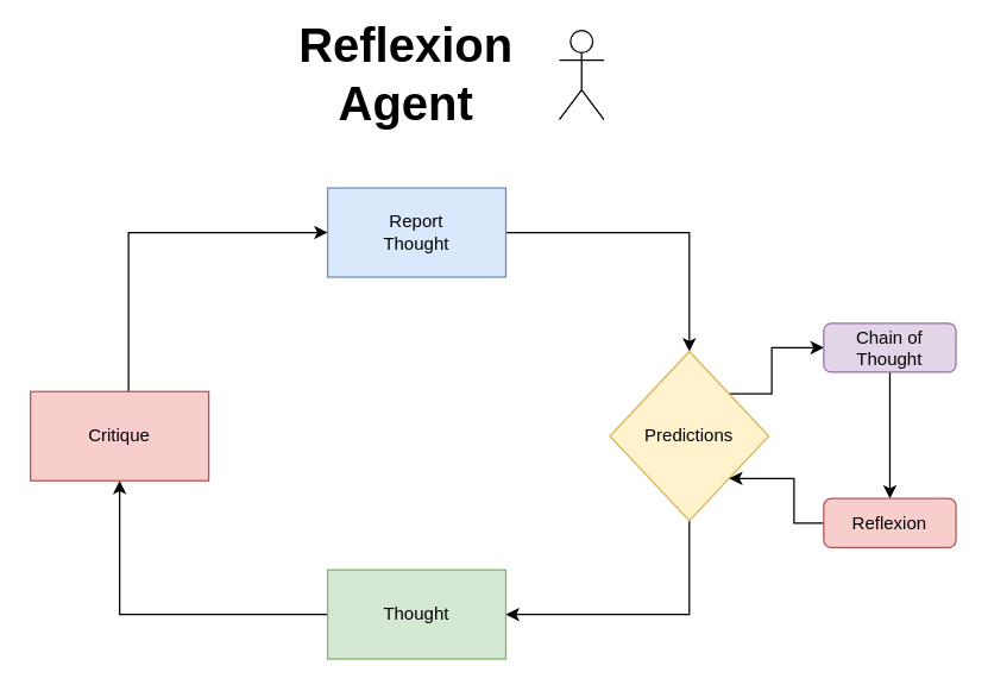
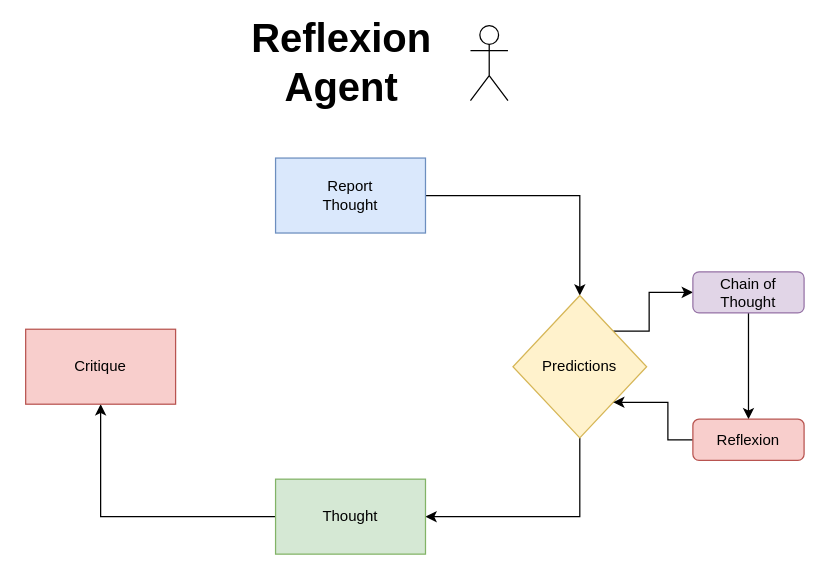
  <mxCell id="0" />
  <mxCell id="1" parent="0" />
  <mxCell id="2" style="edgeStyle=orthogonalEdgeStyle;rounded=0;orthogonalLoop=1;jettySize=auto;html=1;" edge="1" parent="1" source="3" target="6"><mxGeometry relative="1" as="geometry" /></mxCell>
  <mxCell id="3" value="Report &lt;br&gt;Thought" style="rounded=0;whiteSpace=wrap;html=1;fillColor=#dae8fc;strokeColor=#6c8ebf;" vertex="1" parent="1"><mxGeometry x="220" y="126" width="120" height="60" as="geometry" /></mxCell>
  <mxCell id="4" style="edgeStyle=orthogonalEdgeStyle;rounded=0;orthogonalLoop=1;jettySize=auto;html=1;entryX=1;entryY=0.5;entryDx=0;entryDy=0;" edge="1" parent="1" source="6" target="8"><mxGeometry relative="1" as="geometry"><Array as="points"><mxPoint x="464" y="413" /></Array></mxGeometry></mxCell>
  <mxCell id="5" style="edgeStyle=orthogonalEdgeStyle;rounded=0;orthogonalLoop=1;jettySize=auto;html=1;exitX=1;exitY=0;exitDx=0;exitDy=0;entryX=0;entryY=0.5;entryDx=0;entryDy=0;" edge="1" parent="1" source="6" target="12"><mxGeometry relative="1" as="geometry"><Array as="points"><mxPoint x="519" y="265" /><mxPoint x="519" y="234" /></Array></mxGeometry></mxCell>
  <mxCell id="6" value="Predictions" style="rhombus;whiteSpace=wrap;html=1;fillColor=#fff2cc;strokeColor=#d6b656;" vertex="1" parent="1"><mxGeometry x="410" y="236" width="107" height="114" as="geometry" /></mxCell>
  <mxCell id="7" style="edgeStyle=orthogonalEdgeStyle;rounded=0;orthogonalLoop=1;jettySize=auto;html=1;" edge="1" parent="1" source="8" target="10"><mxGeometry relative="1" as="geometry" /></mxCell>
  <mxCell id="8" value="Thought" style="rounded=0;whiteSpace=wrap;html=1;fillColor=#d5e8d4;strokeColor=#82b366;" vertex="1" parent="1"><mxGeometry x="220" y="383" width="120" height="60" as="geometry" /></mxCell>
- <mxCell id="9" style="edgeStyle=orthogonalEdgeStyle;rounded=0;orthogonalLoop=1;jettySize=auto;html=1;entryX=0;entryY=0.5;entryDx=0;entryDy=0;" edge="1" parent="1" source="10" target="3"><mxGeometry relative="1" as="geometry"><Array as="points"><mxPoint x="86" y="156" /></Array></mxGeometry></mxCell>
  <mxCell id="10" value="Critique" style="rounded=0;whiteSpace=wrap;html=1;fillColor=#f8cecc;strokeColor=#b85450;" vertex="1" parent="1"><mxGeometry x="20" y="263" width="120" height="60" as="geometry" /></mxCell>
  <mxCell id="11" style="edgeStyle=orthogonalEdgeStyle;rounded=0;orthogonalLoop=1;jettySize=auto;html=1;" edge="1" parent="1" source="12" target="14"><mxGeometry relative="1" as="geometry" /></mxCell>
  <mxCell id="12" value="Chain of Thought" style="rounded=1;whiteSpace=wrap;html=1;fillColor=#e1d5e7;strokeColor=#9673a6;" vertex="1" parent="1"><mxGeometry x="554" y="217" width="89" height="33" as="geometry" /></mxCell>
  <mxCell id="13" style="edgeStyle=orthogonalEdgeStyle;rounded=0;orthogonalLoop=1;jettySize=auto;html=1;entryX=1;entryY=1;entryDx=0;entryDy=0;" edge="1" parent="1" source="14" target="6"><mxGeometry relative="1" as="geometry" /></mxCell>
  <mxCell id="14" value="Reflexion" style="rounded=1;whiteSpace=wrap;html=1;fillColor=#f8cecc;strokeColor=#b85450;" vertex="1" parent="1"><mxGeometry x="554" y="335" width="89" height="33" as="geometry" /></mxCell>
  <mxCell id="15" value="Reflexion Agent" style="text;html=1;align=center;verticalAlign=middle;whiteSpace=wrap;rounded=0;fontStyle=1;fontSize=32;" vertex="1" parent="1"><mxGeometry x="243" y="35" width="60" height="30" as="geometry" /></mxCell>
  <mxCell id="16" value="" style="shape=umlActor;verticalLabelPosition=bottom;verticalAlign=top;html=1;outlineConnect=0;fontStyle=0" vertex="1" parent="1"><mxGeometry x="376" y="20" width="30" height="60" as="geometry" /></mxCell>
